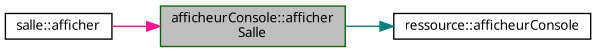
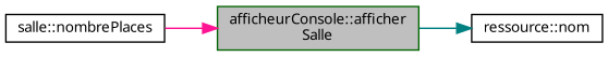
  digraph {
    fontname="Noto Sans"
    rankdir=LR
    node [color=black fillcolor=white fontname="Noto Sans" fontsize=10 shape=record style=filled]
    edge [fontname="Noto Sans" fontsize=10 labelfontname=Helvetica labelfontsize=10 style=solid]
    n1 [color=darkgreen fillcolor=grey75 fontcolor=black height=0.2 label="afficheurConsole::afficher\lSalle" width=0.4]
-   n2 [height=0.2 label="ressource::afficheurConsole" width=0.4]
-   n3 [height=0.2 label="salle::afficher" width=0.4]
+   n2 [height=0.2 label="ressource::nom" width=0.4]
+   n3 [height=0.2 label="salle::nombrePlaces" width=0.4]
    n1 -> n2 [color=teal]
    n3 -> n1 [color=deeppink]
  }
